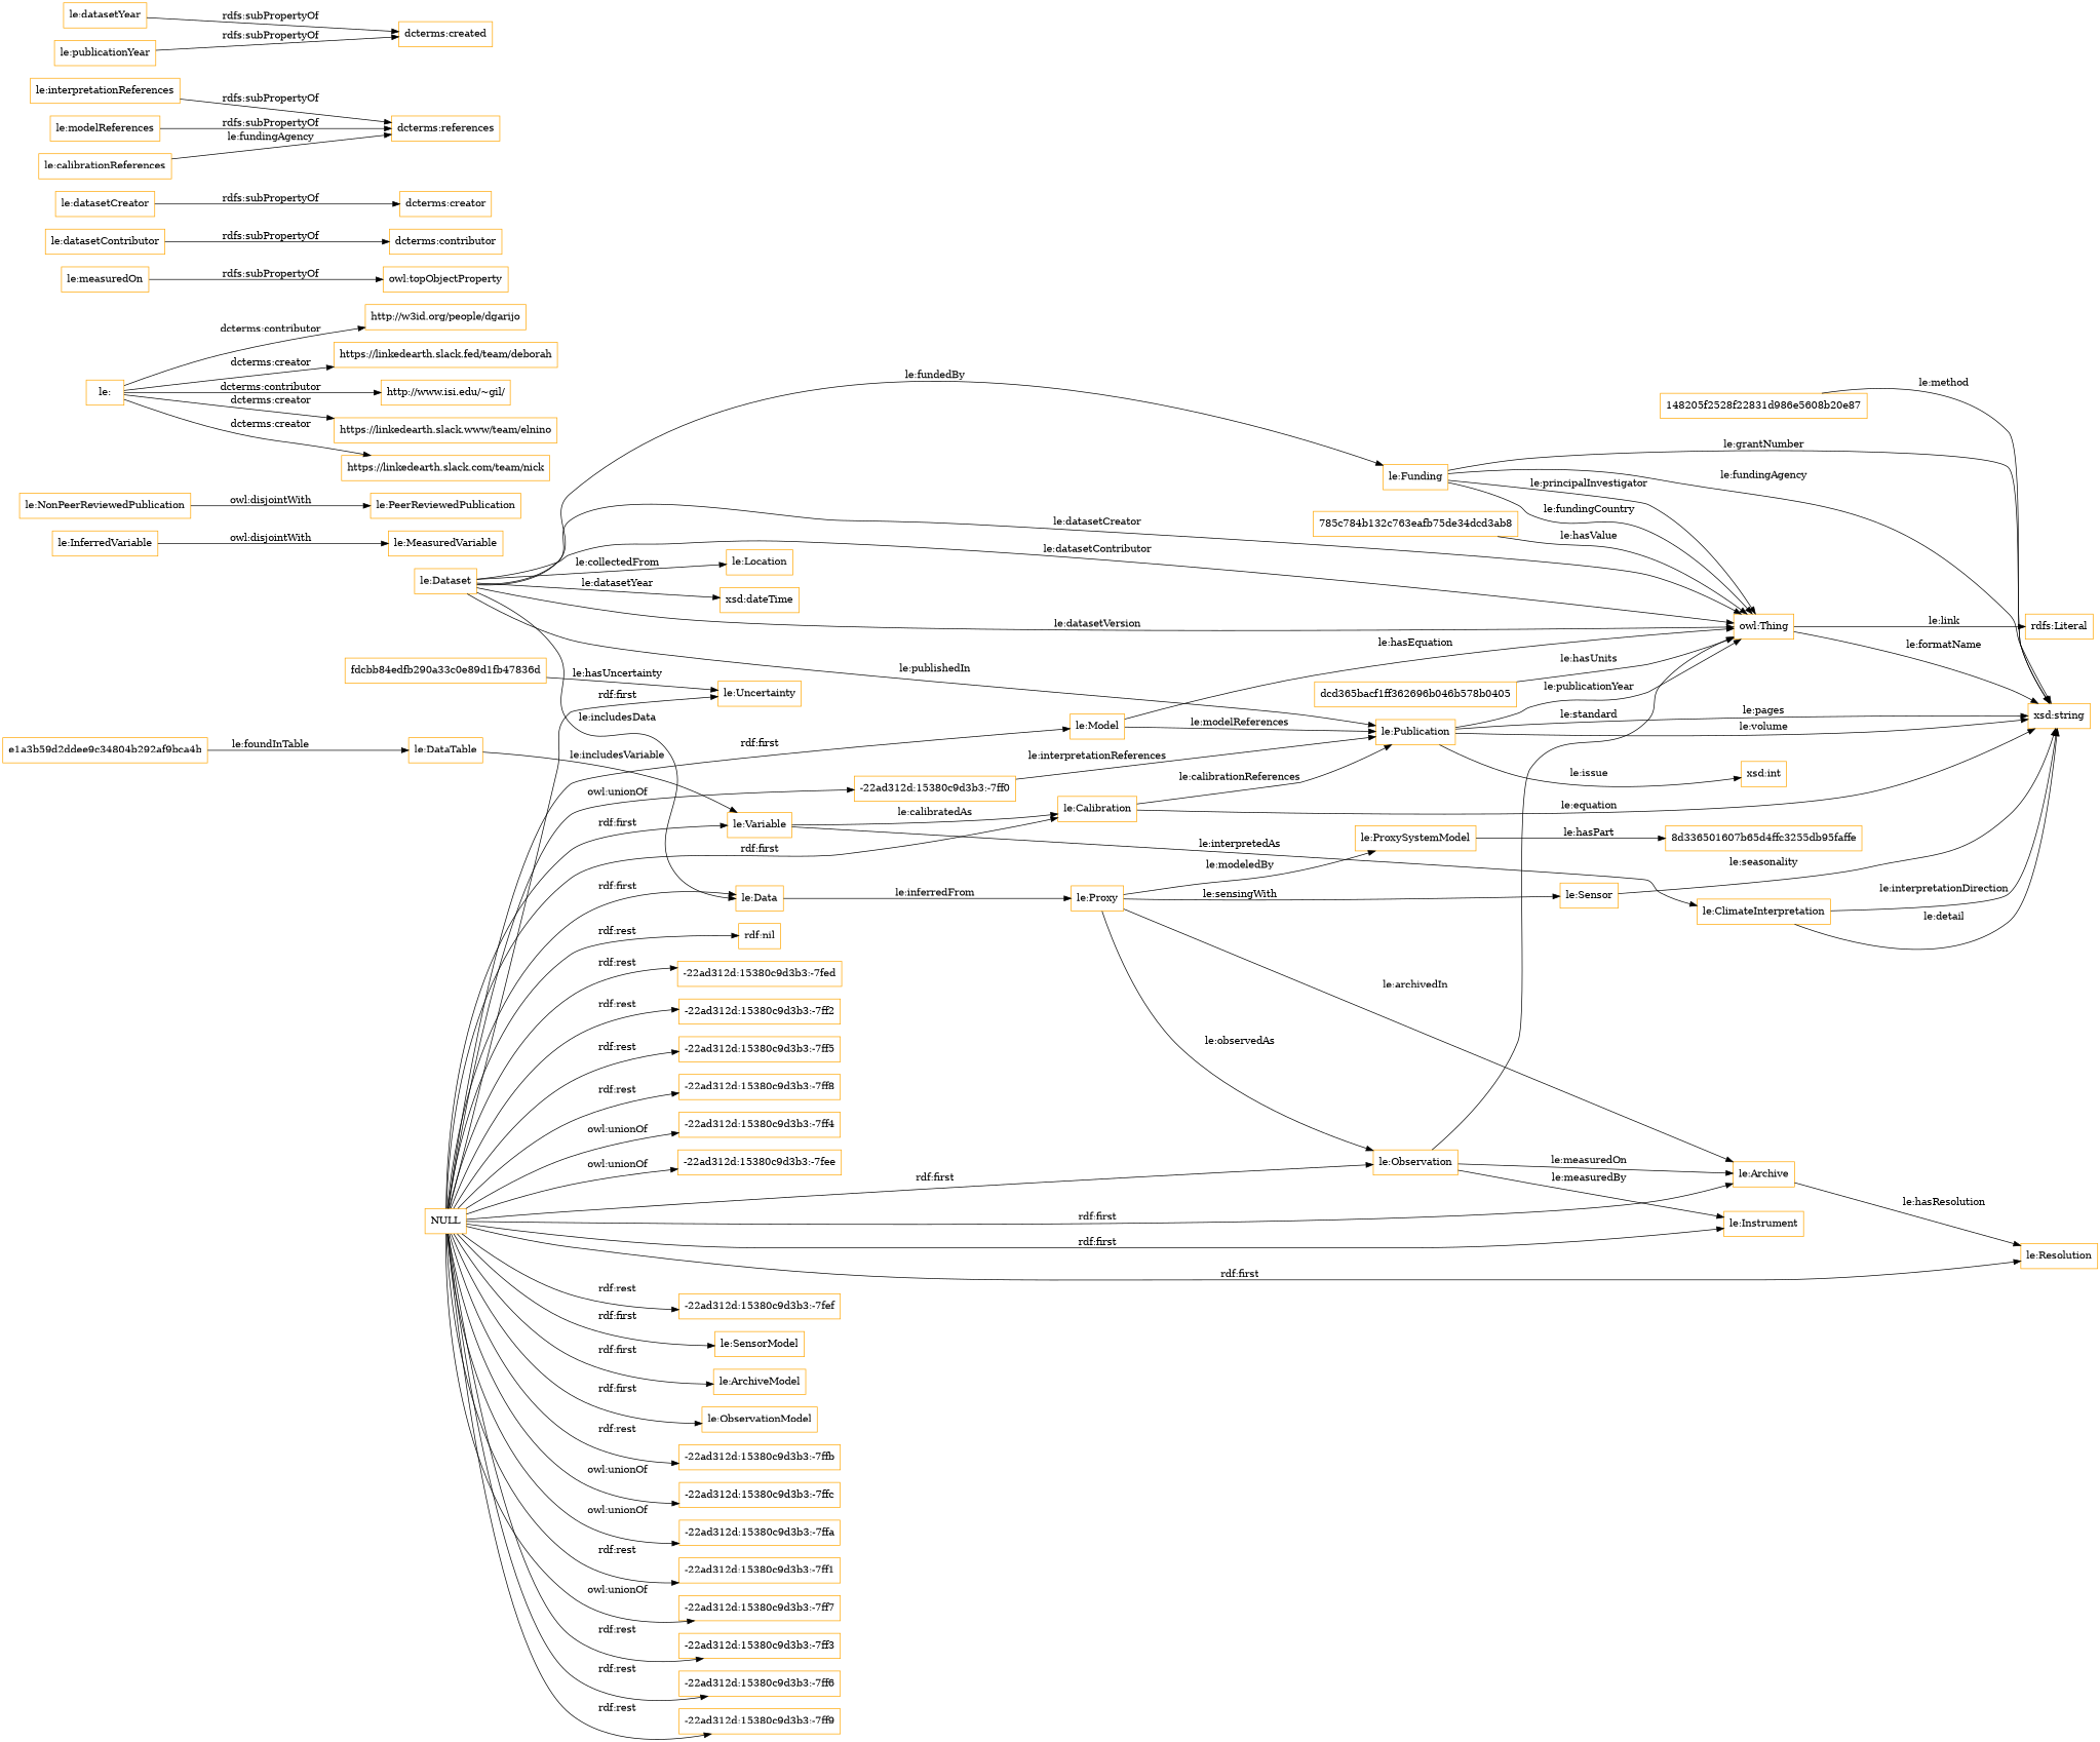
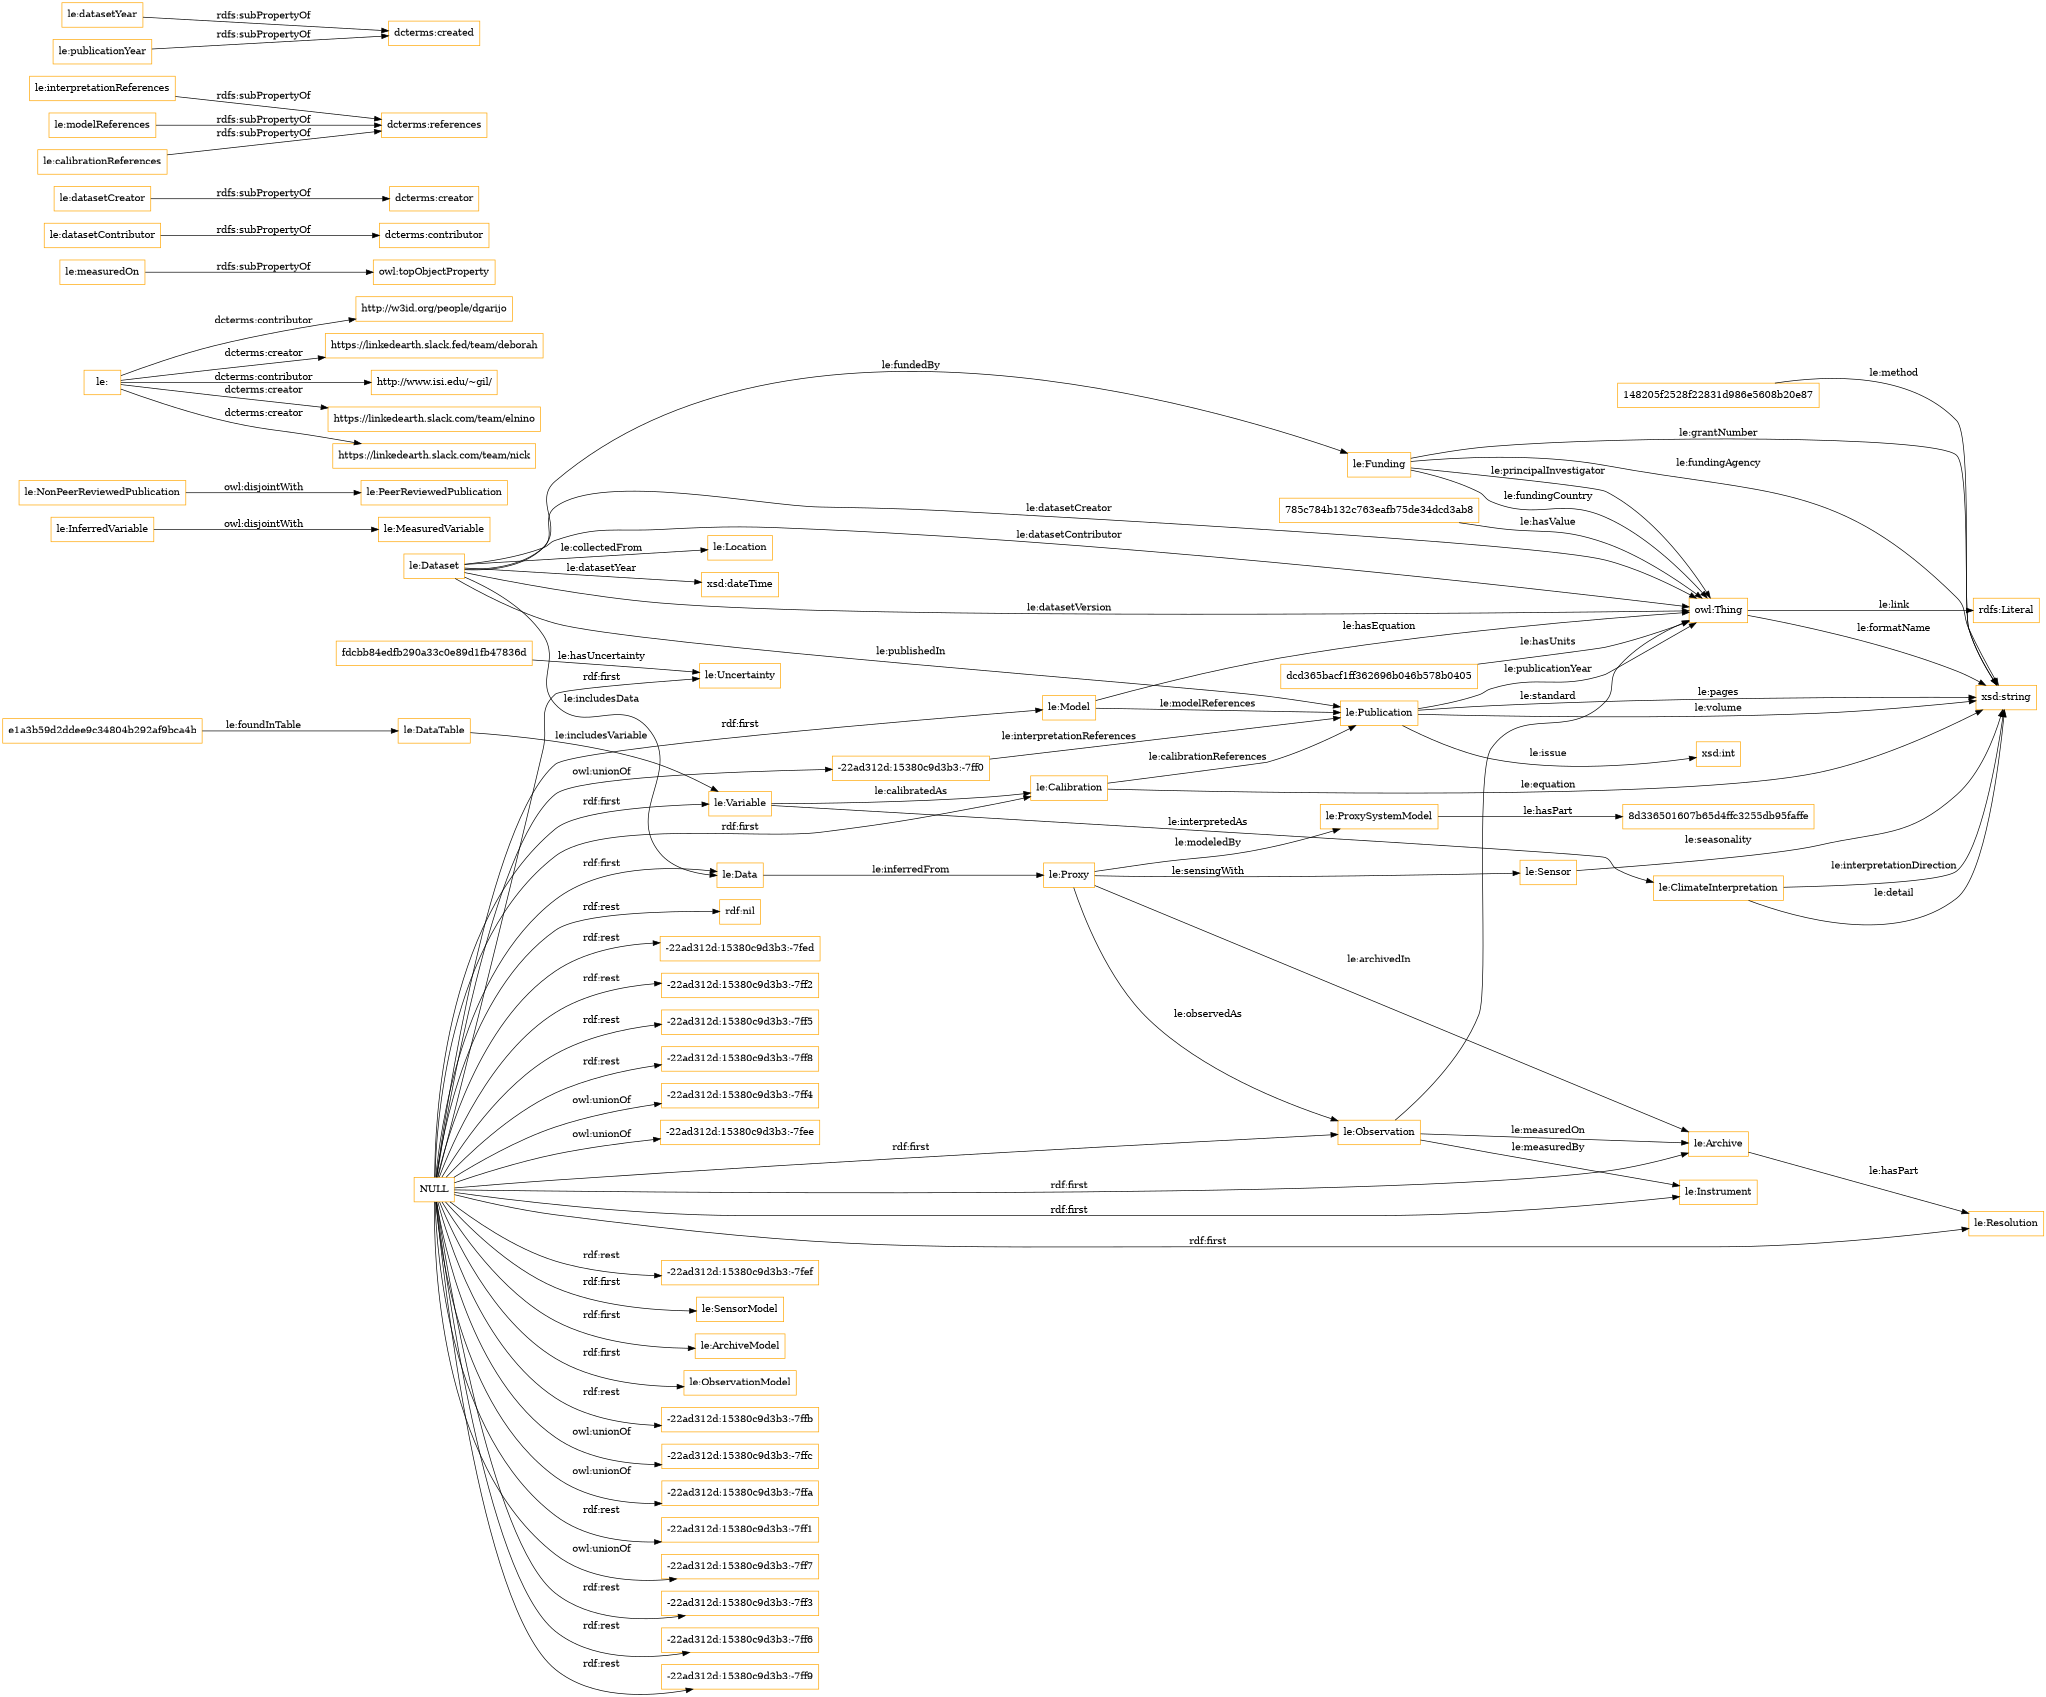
  digraph {
    rankdir=LR
    node [color=orange shape=rectangle]
    "le:Sensor"
    "xsd:string"
    "le:Funding"
    "owl:Thing"
    "rdfs:Literal"
    "le:Dataset"
    "le:Publication"
    "le:Data"
    "le:Location"
    "xsd:dateTime"
    "xsd:int"
    "le:Proxy"
    "le:DataTable"
    "le:Variable"
    "le:Calibration"
    "le:ClimateInterpretation"
    dcd365bacf1ff362696b046b578b0405
    "le:Model"
    "le:ProxySystemModel"
    "le:Observation"
    "le:Archive"
    "le:InferredVariable"
    "le:MeasuredVariable"
    e1a3b59d2ddee9c34804b292af9bca4b
    "le:NonPeerReviewedPublication"
    "le:PeerReviewedPublication"
    fdcbb84edfb290a33c0e89d1fb47836d
    "le:Uncertainty"
    "8d336501607b65d4ffc3255db95faffe"
    "le:Instrument"
    "le:Resolution"
    "785c784b132c763eafb75de34dcd3ab8"
    "148205f2528f22831d986e5608b20e87"
    "le:"
    "http://w3id.org/people/dgarijo"
    n36 [label="https://linkedearth.slack.fed/team/deborah"]
    "http://www.isi.edu/~gil/"
-   "https://linkedearth.slack.com/team/elnino" [label="https://linkedearth.slack.www/team/elnino"]
+   "https://linkedearth.slack.com/team/elnino"
    "https://linkedearth.slack.com/team/nick"
    "le:measuredOn"
    "owl:topObjectProperty"
    "le:datasetContributor"
    "dcterms:contributor"
    "le:datasetCreator"
    "dcterms:creator"
    "le:interpretationReferences"
    "dcterms:references"
    "le:modelReferences"
    "le:calibrationReferences"
    NULL
    "le:SensorModel"
    "le:ArchiveModel"
    "le:ObservationModel"
    "-22ad312d:15380c9d3b3:-7ff0"
    "-22ad312d:15380c9d3b3:-7ffb"
    "-22ad312d:15380c9d3b3:-7ffc"
    "-22ad312d:15380c9d3b3:-7ffa"
    "-22ad312d:15380c9d3b3:-7ff1"
    "-22ad312d:15380c9d3b3:-7ff7"
    "-22ad312d:15380c9d3b3:-7ff3"
    "-22ad312d:15380c9d3b3:-7ff6"
    "-22ad312d:15380c9d3b3:-7ff9"
    "rdf:nil"
    "-22ad312d:15380c9d3b3:-7fed"
    "-22ad312d:15380c9d3b3:-7ff2"
    "-22ad312d:15380c9d3b3:-7ff5"
    "-22ad312d:15380c9d3b3:-7ff8"
    "-22ad312d:15380c9d3b3:-7ff4"
    "-22ad312d:15380c9d3b3:-7fee"
    "-22ad312d:15380c9d3b3:-7fef"
    "le:datasetYear"
    "dcterms:created"
    "le:publicationYear"
    "le:Sensor" -> "xsd:string" [label="le:seasonality"]
    "le:Funding" -> "xsd:string" [label="le:grantNumber"]
    "le:Funding" -> "xsd:string" [label="le:fundingAgency"]
    "le:Funding" -> "owl:Thing" [label="le:fundingCountry"]
    "le:Funding" -> "owl:Thing" [label="le:principalInvestigator"]
    "owl:Thing" -> "xsd:string" [label="le:formatName"]
    "owl:Thing" -> "rdfs:Literal" [label="le:link"]
    "le:Dataset" -> "le:Funding" [label="le:fundedBy"]
    "le:Dataset" -> "owl:Thing" [label="le:datasetCreator"]
    "le:Dataset" -> "owl:Thing" [label="le:datasetContributor"]
    "le:Dataset" -> "owl:Thing" [label="le:datasetVersion"]
    "le:Dataset" -> "le:Publication" [label="le:publishedIn"]
    "le:Dataset" -> "le:Data" [label="le:includesData"]
    "le:Dataset" -> "le:Location" [label="le:collectedFrom"]
    "le:Dataset" -> "xsd:dateTime" [label="le:datasetYear"]
    "le:Publication" -> "xsd:string" [label="le:pages"]
    "le:Publication" -> "xsd:string" [label="le:volume"]
    "le:Publication" -> "owl:Thing" [label="le:publicationYear"]
    "le:Publication" -> "xsd:int" [label="le:issue"]
    "le:Data" -> "le:Proxy" [label="le:inferredFrom"]
    "le:Proxy" -> "le:Sensor" [label="le:sensingWith"]
    "le:Proxy" -> "le:ProxySystemModel" [label="le:modeledBy"]
    "le:Proxy" -> "le:Observation" [label="le:observedAs"]
    "le:Proxy" -> "le:Archive" [label="le:archivedIn"]
    "le:DataTable" -> "le:Variable" [label="le:includesVariable"]
    "le:Variable" -> "le:Calibration" [label="le:calibratedAs"]
    "le:Variable" -> "le:ClimateInterpretation" [label="le:interpretedAs"]
    "le:Calibration" -> "xsd:string" [label="le:equation"]
    "le:Calibration" -> "le:Publication" [label="le:calibrationReferences"]
    "le:ClimateInterpretation" -> "xsd:string" [label="le:interpretationDirection"]
    "le:ClimateInterpretation" -> "xsd:string" [label="le:detail"]
    dcd365bacf1ff362696b046b578b0405 -> "owl:Thing" [label="le:hasUnits"]
    "le:Model" -> "owl:Thing" [label="le:hasEquation"]
    "le:Model" -> "le:Publication" [label="le:modelReferences"]
    "le:ProxySystemModel" -> "8d336501607b65d4ffc3255db95faffe" [label="le:hasPart"]
    "le:Observation" -> "owl:Thing" [label="le:standard"]
    "le:Observation" -> "le:Archive" [label="le:measuredOn"]
    "le:Observation" -> "le:Instrument" [label="le:measuredBy"]
-   "le:Archive" -> "le:Resolution" [label="le:hasResolution"]
+   "le:Archive" -> "le:Resolution" [label="le:hasPart"]
    "le:InferredVariable" -> "le:MeasuredVariable" [label="owl:disjointWith"]
    e1a3b59d2ddee9c34804b292af9bca4b -> "le:DataTable" [label="le:foundInTable"]
    "le:NonPeerReviewedPublication" -> "le:PeerReviewedPublication" [label="owl:disjointWith"]
    fdcbb84edfb290a33c0e89d1fb47836d -> "le:Uncertainty" [label="le:hasUncertainty"]
    "785c784b132c763eafb75de34dcd3ab8" -> "owl:Thing" [label="le:hasValue"]
    "148205f2528f22831d986e5608b20e87" -> "xsd:string" [label="le:method"]
    "le:" -> "http://w3id.org/people/dgarijo" [label="dcterms:contributor"]
    "le:" -> n36 [label="dcterms:creator"]
    "le:" -> "http://www.isi.edu/~gil/" [label="dcterms:contributor"]
    "le:" -> "https://linkedearth.slack.com/team/elnino" [label="dcterms:creator"]
    "le:" -> "https://linkedearth.slack.com/team/nick" [label="dcterms:creator"]
    "le:measuredOn" -> "owl:topObjectProperty" [label="rdfs:subPropertyOf"]
    "le:datasetContributor" -> "dcterms:contributor" [label="rdfs:subPropertyOf"]
    "le:datasetCreator" -> "dcterms:creator" [label="rdfs:subPropertyOf"]
    "le:interpretationReferences" -> "dcterms:references" [label="rdfs:subPropertyOf"]
    "le:modelReferences" -> "dcterms:references" [label="rdfs:subPropertyOf"]
-   "le:calibrationReferences" -> "dcterms:references" [label="le:fundingAgency"]
+   "le:calibrationReferences" -> "dcterms:references" [label="rdfs:subPropertyOf"]
    NULL -> "le:Data" [label="rdf:first"]
    NULL -> "le:Variable" [label="rdf:first"]
    NULL -> "le:Calibration" [label="rdf:first"]
    NULL -> "le:Model" [label="rdf:first"]
    NULL -> "le:Observation" [label="rdf:first"]
    NULL -> "le:Archive" [label="rdf:first"]
    NULL -> "le:Uncertainty" [label="rdf:first"]
    NULL -> "le:Instrument" [label="rdf:first"]
    NULL -> "le:Resolution" [label="rdf:first"]
    NULL -> "le:SensorModel" [label="rdf:first"]
    NULL -> "le:ArchiveModel" [label="rdf:first"]
    NULL -> "le:ObservationModel" [label="rdf:first"]
    NULL -> "-22ad312d:15380c9d3b3:-7ff0" [label="owl:unionOf"]
    NULL -> "-22ad312d:15380c9d3b3:-7ffb" [label="rdf:rest"]
    NULL -> "-22ad312d:15380c9d3b3:-7ffc" [label="owl:unionOf"]
    NULL -> "-22ad312d:15380c9d3b3:-7ffa" [label="owl:unionOf"]
    NULL -> "-22ad312d:15380c9d3b3:-7ff1" [label="rdf:rest"]
    NULL -> "-22ad312d:15380c9d3b3:-7ff7" [label="owl:unionOf"]
    NULL -> "-22ad312d:15380c9d3b3:-7ff3" [label="rdf:rest"]
    NULL -> "-22ad312d:15380c9d3b3:-7ff6" [label="rdf:rest"]
    NULL -> "-22ad312d:15380c9d3b3:-7ff9" [label="rdf:rest"]
    NULL -> "rdf:nil" [label="rdf:rest"]
    NULL -> "-22ad312d:15380c9d3b3:-7fed" [label="rdf:rest"]
    NULL -> "-22ad312d:15380c9d3b3:-7ff2" [label="rdf:rest"]
    NULL -> "-22ad312d:15380c9d3b3:-7ff5" [label="rdf:rest"]
    NULL -> "-22ad312d:15380c9d3b3:-7ff8" [label="rdf:rest"]
    NULL -> "-22ad312d:15380c9d3b3:-7ff4" [label="owl:unionOf"]
    NULL -> "-22ad312d:15380c9d3b3:-7fee" [label="owl:unionOf"]
    NULL -> "-22ad312d:15380c9d3b3:-7fef" [label="rdf:rest"]
    "-22ad312d:15380c9d3b3:-7ff0" -> "le:Publication" [label="le:interpretationReferences"]
    "le:datasetYear" -> "dcterms:created" [label="rdfs:subPropertyOf"]
    "le:publicationYear" -> "dcterms:created" [label="rdfs:subPropertyOf"]
  }
